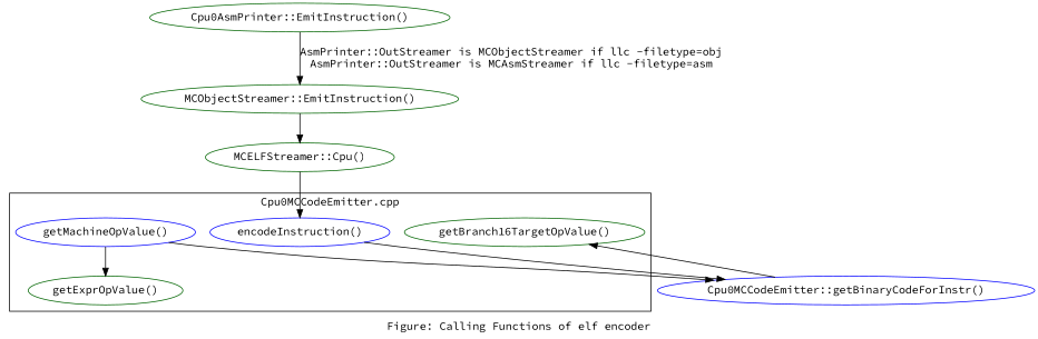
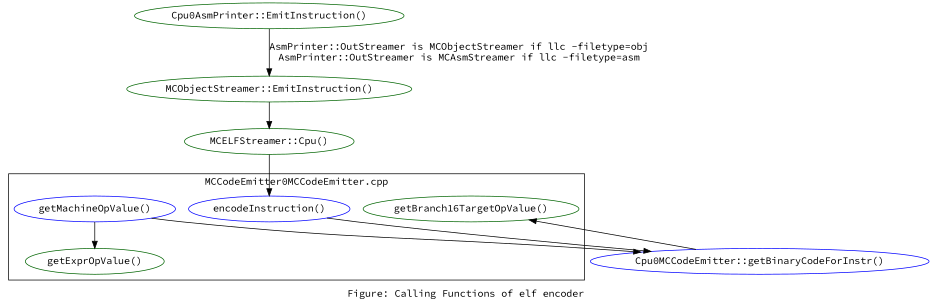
  digraph {
    fontname="Source Code Pro"
    label="Figure: Calling Functions of elf encoder"
    rankdir=TB
    node [color=darkgreen fontname="Source Code Pro"]
    edge [fontname="Source Code Pro"]
    "encodeInstruction()" [color=blue]
    "getBranch16TargetOpValue()"
    "getMachineOpValue()" [color=blue]
    "getExprOpValue()"
    "Cpu0MCCodeEmitter::getBinaryCodeForInstr()" [color=blue]
    "Cpu0AsmPrinter::EmitInstruction()"
    "MCObjectStreamer::EmitInstruction()"
    n8 [label="MCELFStreamer::Cpu()"]
    subgraph cluster_1 {
-     label="Cpu0MCCodeEmitter.cpp"
+     label="MCCodeEmitter0MCCodeEmitter.cpp"
      "encodeInstruction()"
      "getBranch16TargetOpValue()"
      "getMachineOpValue()"
      "getExprOpValue()"
    }
    "encodeInstruction()" -> "Cpu0MCCodeEmitter::getBinaryCodeForInstr()"
    "getMachineOpValue()" -> "getExprOpValue()"
    "getMachineOpValue()" -> "Cpu0MCCodeEmitter::getBinaryCodeForInstr()"
    "Cpu0MCCodeEmitter::getBinaryCodeForInstr()" -> "getBranch16TargetOpValue()"
    "Cpu0AsmPrinter::EmitInstruction()" -> "MCObjectStreamer::EmitInstruction()" [label="AsmPrinter::OutStreamer is MCObjectStreamer if llc -filetype=obj\nAsmPrinter::OutStreamer is MCAsmStreamer if llc -filetype=asm"]
    "MCObjectStreamer::EmitInstruction()" -> n8
    n8 -> "encodeInstruction()"
  }
